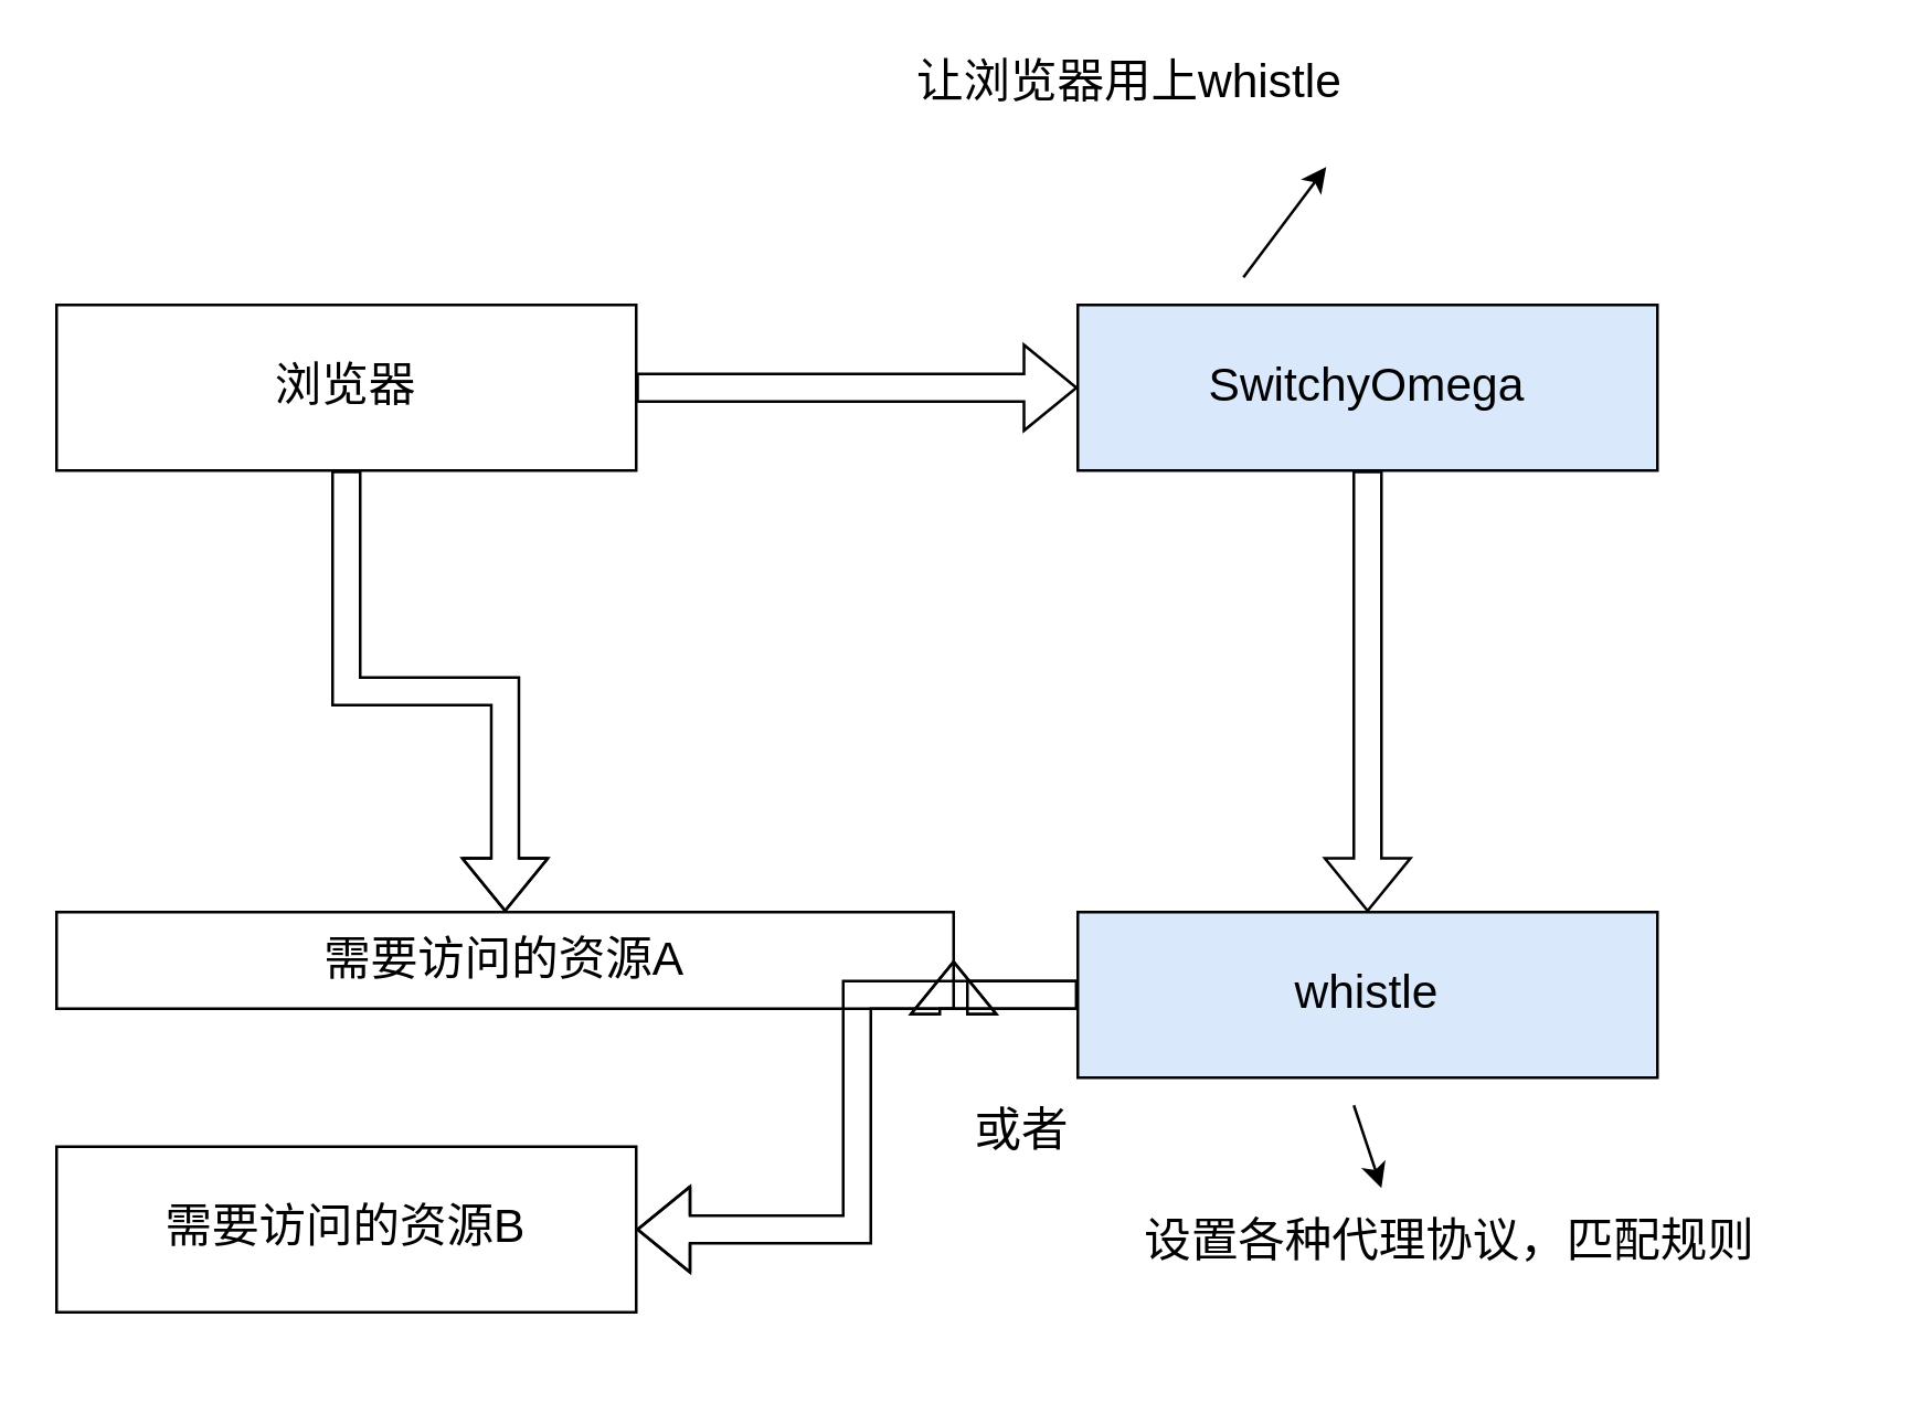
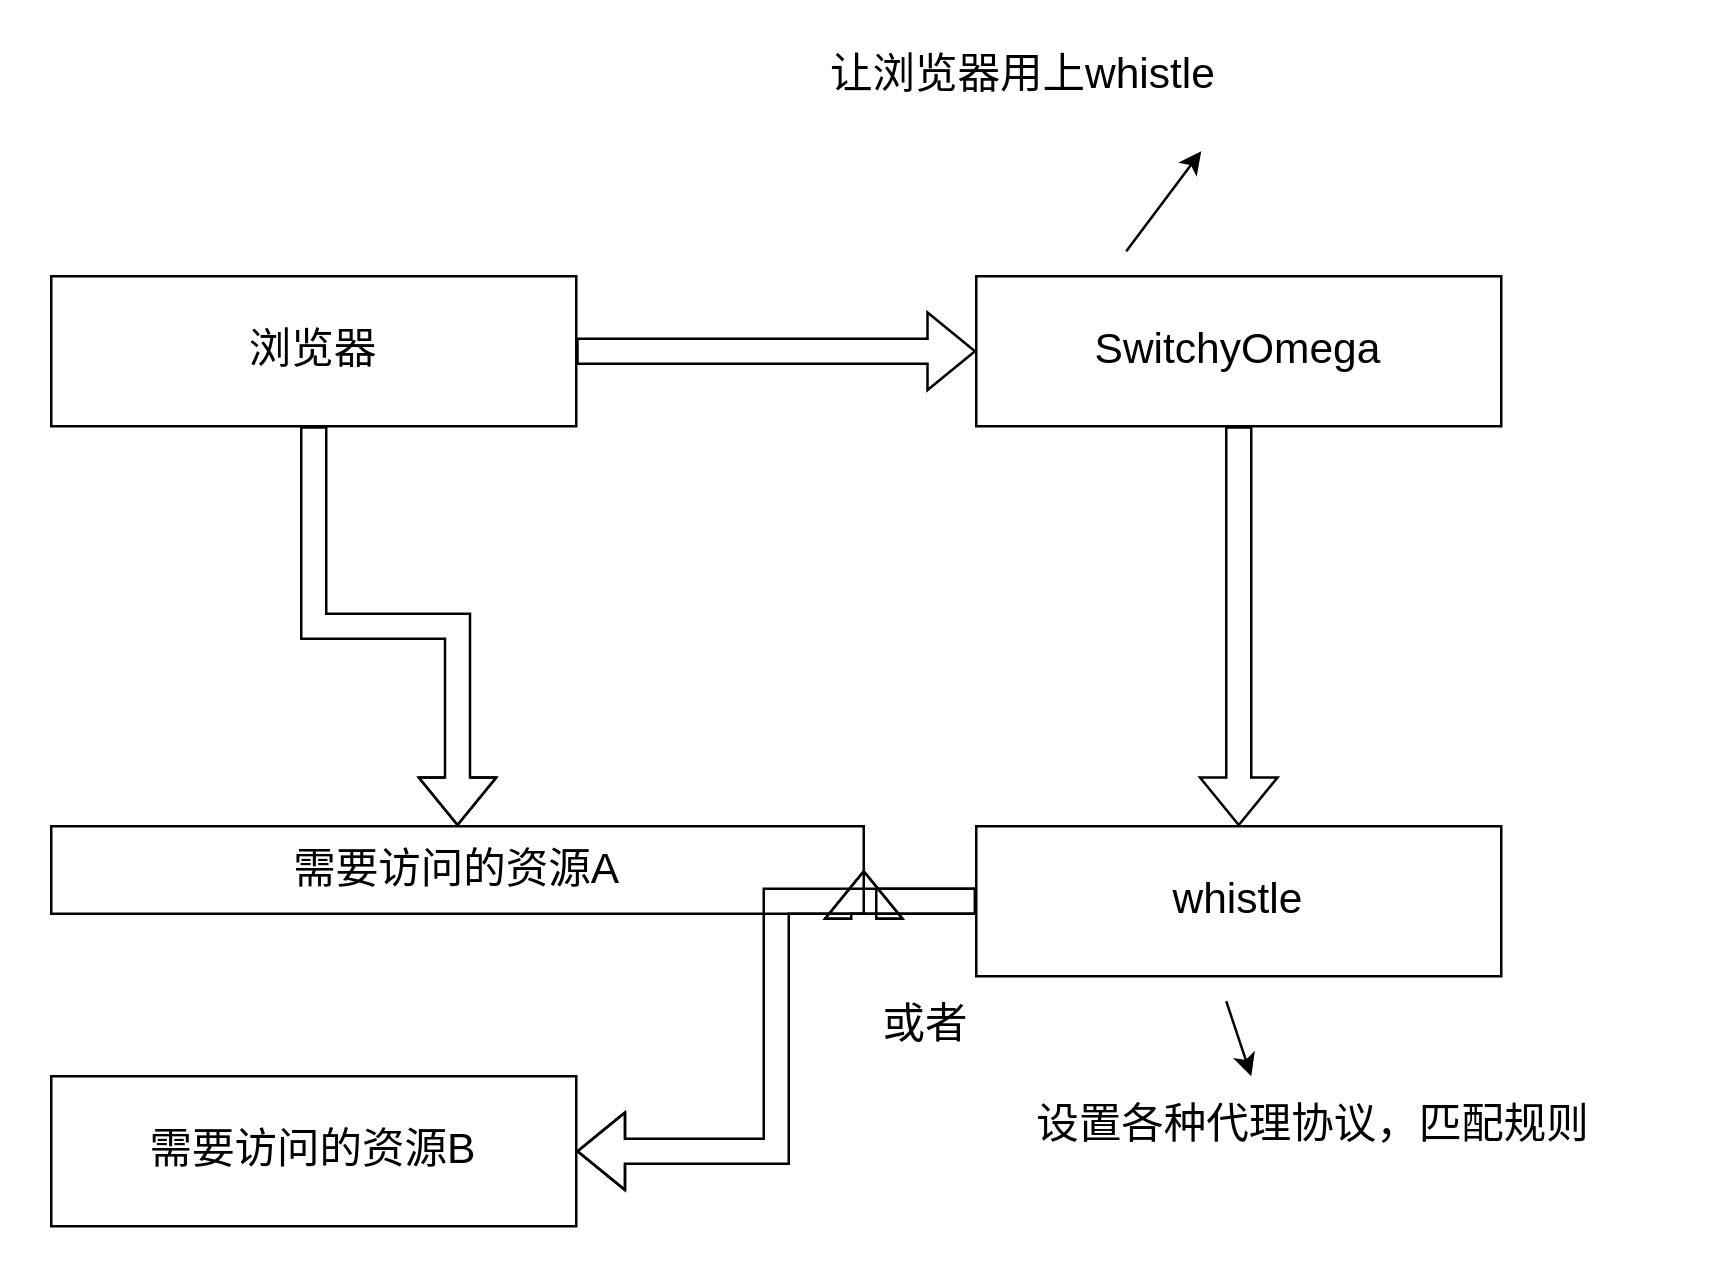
  <mxCell id="0" />
  <mxCell id="1" parent="0" />
  <mxCell id="2" style="edgeStyle=orthogonalEdgeStyle;shape=flexArrow;rounded=0;orthogonalLoop=1;jettySize=auto;html=1;fontSize=17;" edge="1" parent="1" source="3" target="7"><mxGeometry relative="1" as="geometry" /></mxCell>
- <mxCell id="3" value="SwitchyOmega" style="rounded=0;whiteSpace=wrap;html=1;fontSize=17;fillColor=#dae8fc;" vertex="1" parent="1"><mxGeometry x="390" y="110" width="210" height="60" as="geometry" /></mxCell>
+ <mxCell id="3" value="SwitchyOmega" style="rounded=0;whiteSpace=wrap;html=1;fontSize=17;" vertex="1" parent="1"><mxGeometry x="390" y="110" width="210" height="60" as="geometry" /></mxCell>
  <mxCell id="4" value="需要访问的资源A" style="rounded=0;whiteSpace=wrap;html=1;fontSize=17;" vertex="1" parent="1"><mxGeometry x="20" y="330" width="325" height="35" as="geometry" /></mxCell>
  <mxCell id="5" style="edgeStyle=orthogonalEdgeStyle;shape=flexArrow;rounded=0;orthogonalLoop=1;jettySize=auto;html=1;entryX=1;entryY=0.5;entryDx=0;entryDy=0;fontSize=17;" edge="1" parent="1" source="7" target="4"><mxGeometry relative="1" as="geometry"><Array as="points"><mxPoint x="360" y="360" /><mxPoint x="360" y="360" /></Array></mxGeometry></mxCell>
  <mxCell id="6" style="edgeStyle=orthogonalEdgeStyle;shape=flexArrow;rounded=0;orthogonalLoop=1;jettySize=auto;html=1;fontSize=17;entryX=1;entryY=0.5;entryDx=0;entryDy=0;" edge="1" parent="1" source="7" target="15"><mxGeometry relative="1" as="geometry"><mxPoint x="310" y="460" as="targetPoint" /></mxGeometry></mxCell>
- <mxCell id="7" value="whistle" style="rounded=0;whiteSpace=wrap;html=1;fontSize=17;fillColor=#dae8fc;" vertex="1" parent="1"><mxGeometry x="390" y="330" width="210" height="60" as="geometry" /></mxCell>
+ <mxCell id="7" value="whistle" style="rounded=0;whiteSpace=wrap;html=1;fontSize=17;" vertex="1" parent="1"><mxGeometry x="390" y="330" width="210" height="60" as="geometry" /></mxCell>
  <mxCell id="8" style="edgeStyle=orthogonalEdgeStyle;shape=flexArrow;rounded=0;orthogonalLoop=1;jettySize=auto;html=1;entryX=0;entryY=0.5;entryDx=0;entryDy=0;fontSize=17;" edge="1" parent="1" source="10" target="3"><mxGeometry relative="1" as="geometry" /></mxCell>
  <mxCell id="9" style="edgeStyle=orthogonalEdgeStyle;shape=flexArrow;rounded=0;orthogonalLoop=1;jettySize=auto;html=1;exitX=0.5;exitY=1;exitDx=0;exitDy=0;fontSize=17;" edge="1" parent="1" source="10" target="4"><mxGeometry relative="1" as="geometry" /></mxCell>
  <mxCell id="10" value="浏览器" style="rounded=0;whiteSpace=wrap;html=1;fontSize=17;" vertex="1" parent="1"><mxGeometry x="20" y="110" width="210" height="60" as="geometry" /></mxCell>
  <mxCell id="11" value="让浏览器用上whistle&lt;br&gt;" style="text;html=1;strokeColor=none;fillColor=none;align=center;verticalAlign=middle;whiteSpace=wrap;rounded=0;fontSize=17;" vertex="1" parent="1"><mxGeometry x="304" y="20" width="210" height="20" as="geometry" /></mxCell>
  <mxCell id="12" value="设置各种代理协议，匹配规则" style="text;html=1;strokeColor=none;fillColor=none;align=center;verticalAlign=middle;whiteSpace=wrap;rounded=0;fontSize=17;" vertex="1" parent="1"><mxGeometry x="380" y="440" width="290" height="20" as="geometry" /></mxCell>
  <mxCell id="13" value="" style="endArrow=classic;html=1;fontSize=17;" edge="1" parent="1"><mxGeometry width="50" height="50" relative="1" as="geometry"><mxPoint x="450" y="100" as="sourcePoint" /><mxPoint x="480" y="60" as="targetPoint" /></mxGeometry></mxCell>
  <mxCell id="14" value="" style="endArrow=classic;html=1;fontSize=17;" edge="1" parent="1"><mxGeometry width="50" height="50" relative="1" as="geometry"><mxPoint x="490" y="400" as="sourcePoint" /><mxPoint x="500" y="430" as="targetPoint" /><Array as="points" /></mxGeometry></mxCell>
- <mxCell id="15" value="需要访问的资源B" style="rounded=0;whiteSpace=wrap;html=1;fontSize=17;" vertex="1" parent="1"><mxGeometry x="20" y="415" width="210" height="60" as="geometry" /></mxCell>
+ <mxCell id="15" value="需要访问的资源B" style="rounded=0;whiteSpace=wrap;html=1;fontSize=17;" vertex="1" parent="1"><mxGeometry x="20" y="430" width="210" height="60" as="geometry" /></mxCell>
  <mxCell id="16" value="或者" style="text;html=1;strokeColor=none;fillColor=none;align=center;verticalAlign=middle;whiteSpace=wrap;rounded=0;fontSize=17;" vertex="1" parent="1"><mxGeometry x="350" y="400" width="40" height="20" as="geometry" /></mxCell>
